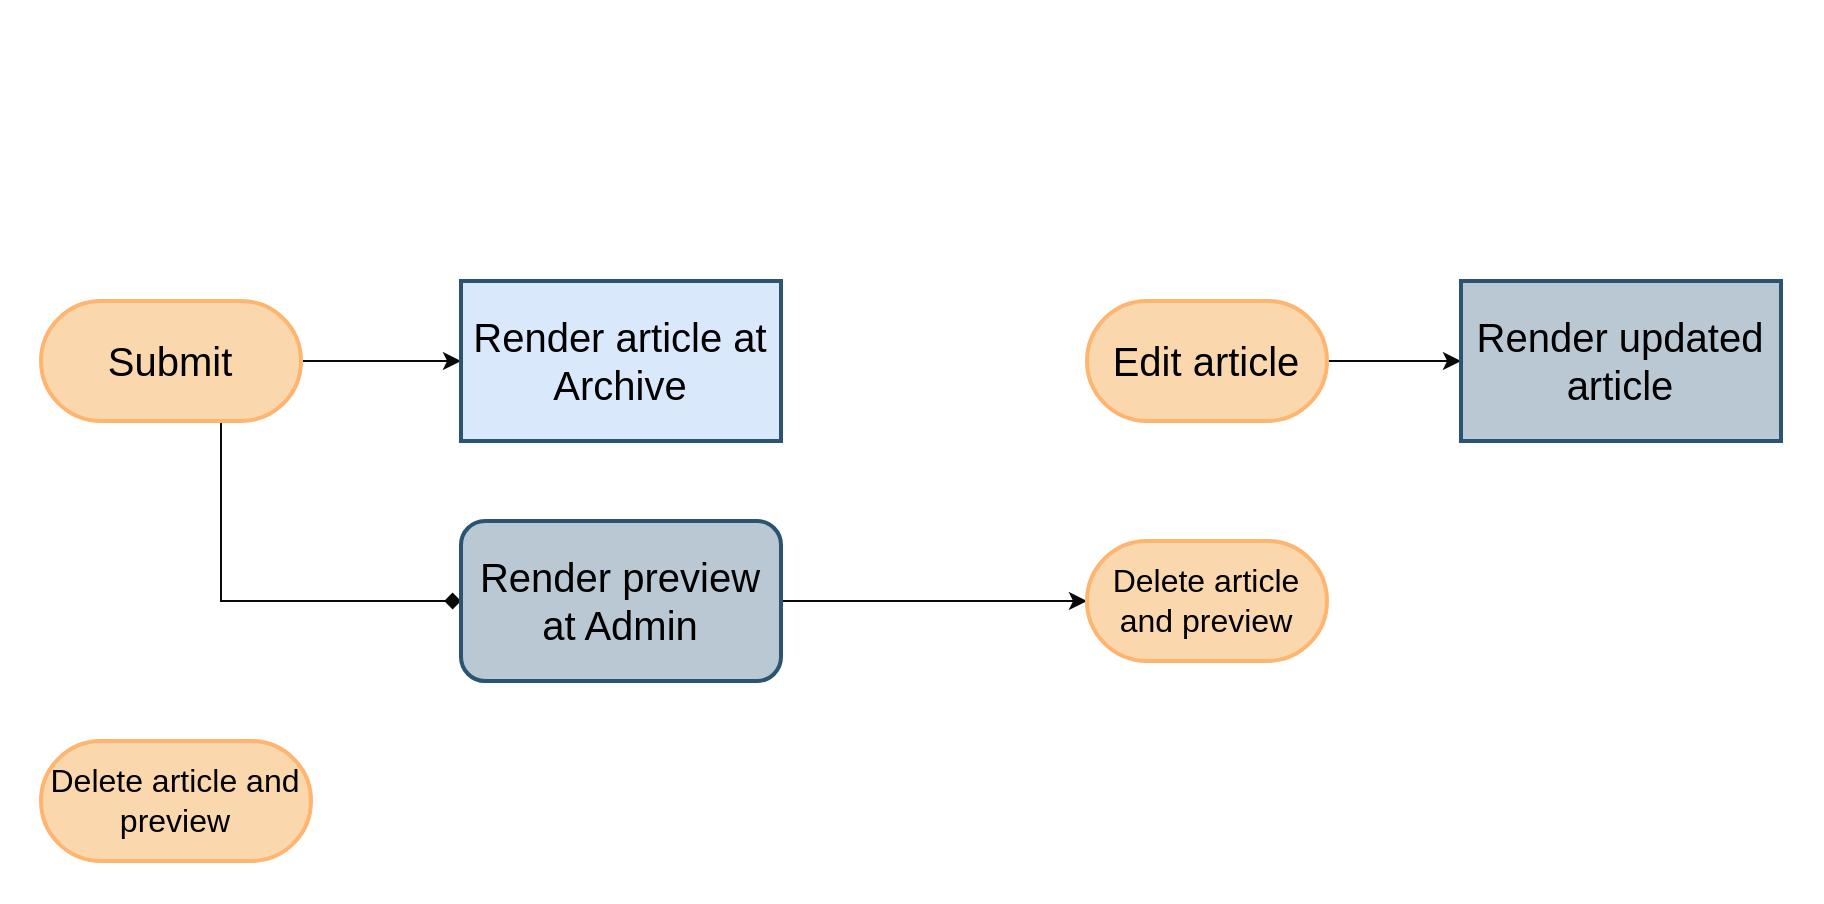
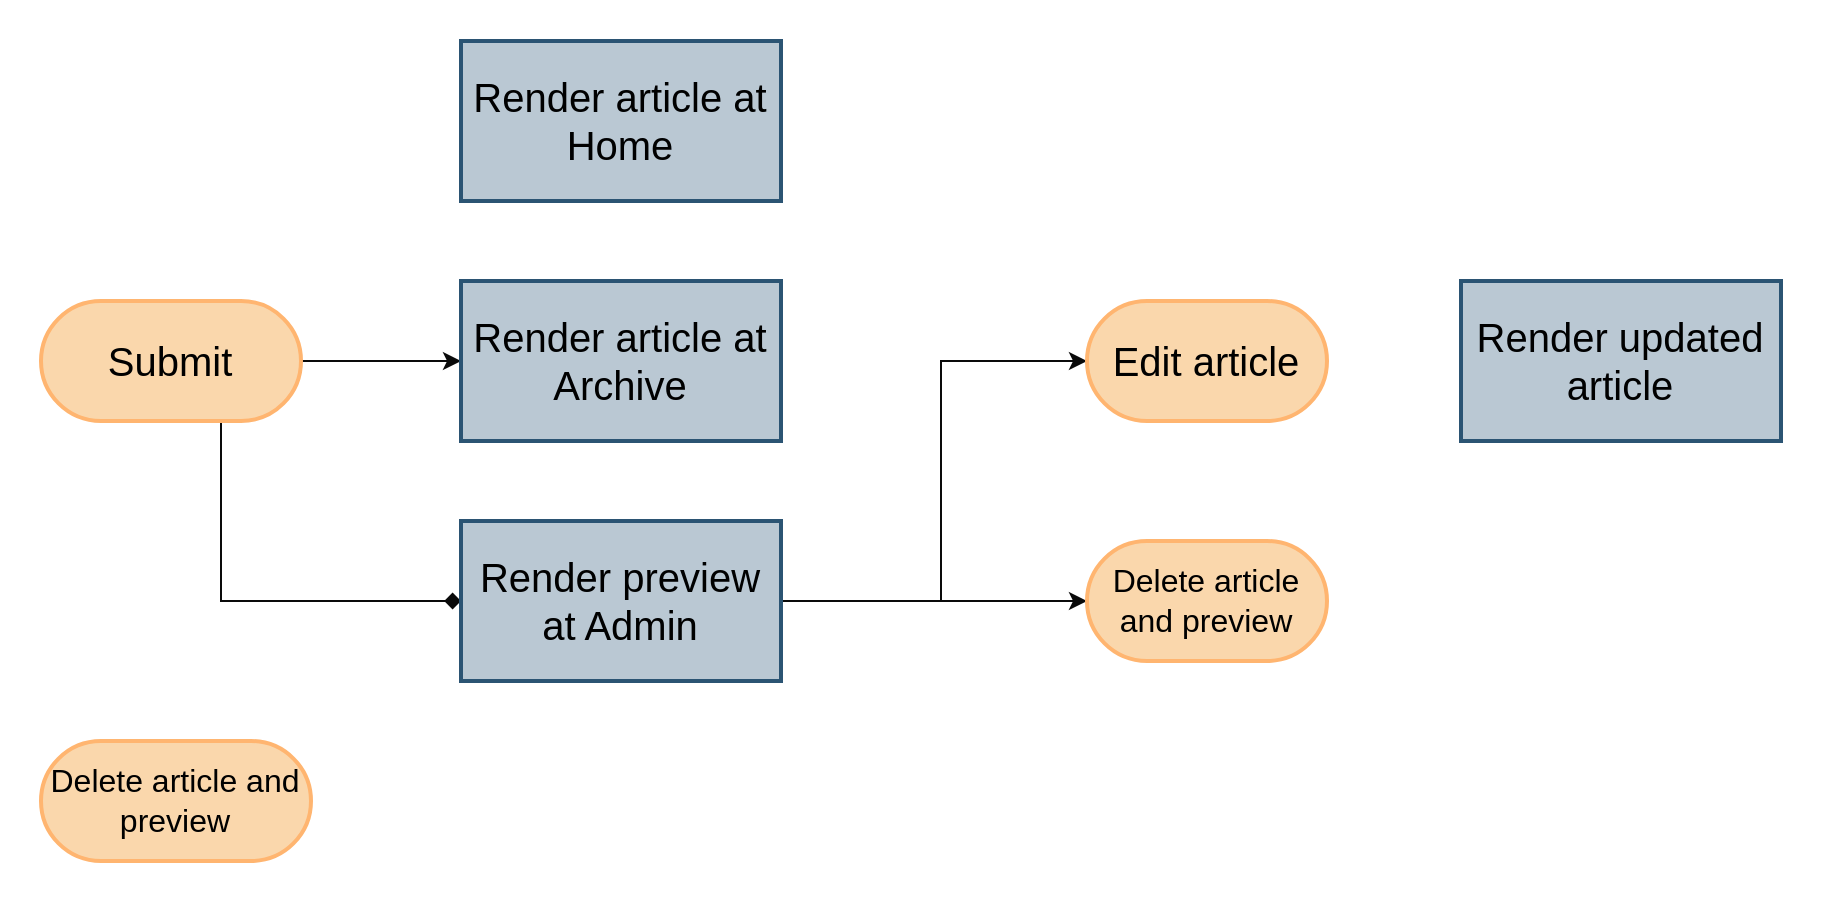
  <mxCell id="0" />
  <mxCell id="1" parent="0" />
  <mxCell id="2" style="edgeStyle=orthogonalEdgeStyle;rounded=0;orthogonalLoop=1;jettySize=auto;html=1;strokeColor=#0A0A0A;" edge="1" parent="1" source="4"><mxGeometry relative="1" as="geometry"><mxPoint x="230" y="180" as="targetPoint" /></mxGeometry></mxCell>
  <mxCell id="3" style="edgeStyle=orthogonalEdgeStyle;rounded=0;orthogonalLoop=1;jettySize=auto;html=1;entryX=0;entryY=0.5;entryDx=0;entryDy=0;strokeColor=#0A0A0A;endArrow=diamond;" edge="1" parent="1" source="4" target="9"><mxGeometry relative="1" as="geometry"><mxPoint x="70" y="300" as="targetPoint" /><Array as="points"><mxPoint x="110" y="300" /></Array></mxGeometry></mxCell>
  <mxCell id="4" value="&lt;font style=&quot;font-size: 20px;&quot;&gt;Submit&lt;/font&gt;" style="rounded=1;whiteSpace=wrap;html=1;glass=0;fillColor=#fad7ac;strokeColor=#FFB570;strokeWidth=2;arcSize=50;" vertex="1" parent="1"><mxGeometry x="20" y="150" width="130" height="60" as="geometry" /></mxCell>
- <mxCell id="5" value="&lt;font style=&quot;font-size: 20px;&quot;&gt;Render article at Archive&lt;/font&gt;" style="rounded=0;whiteSpace=wrap;html=1;fillColor=#dae8fc;strokeColor=#2B5473;strokeWidth=2;" vertex="1" parent="1"><mxGeometry x="230" y="140" width="160" height="80" as="geometry" /></mxCell>
+ <mxCell id="5" value="&lt;font style=&quot;font-size: 20px;&quot;&gt;Render article at Archive&lt;/font&gt;" style="rounded=0;whiteSpace=wrap;html=1;fillColor=#bac8d3;strokeColor=#2B5473;strokeWidth=2;" vertex="1" parent="1"><mxGeometry x="230" y="140" width="160" height="80" as="geometry" /></mxCell>
+ <mxCell id="6" value="&lt;font style=&quot;font-size: 20px;&quot;&gt;Render article at Home&lt;/font&gt;" style="rounded=0;whiteSpace=wrap;html=1;fillColor=#bac8d3;strokeColor=#2B5473;strokeWidth=2;" vertex="1" parent="1"><mxGeometry x="230" y="20" width="160" height="80" as="geometry" /></mxCell>
  <mxCell id="7" style="edgeStyle=orthogonalEdgeStyle;rounded=0;orthogonalLoop=1;jettySize=auto;html=1;entryX=0;entryY=0.5;entryDx=0;entryDy=0;strokeColor=#0A0A0A;" edge="1" parent="1" source="9" target="10"><mxGeometry relative="1" as="geometry"><mxPoint x="310" y="510" as="targetPoint" /></mxGeometry></mxCell>
- <mxCell id="9" value="&lt;font style=&quot;font-size: 20px;&quot;&gt;Render preview at Admin&lt;/font&gt;" style="whiteSpace=wrap;html=1;fillColor=#bac8d3;strokeColor=#2B5473;strokeWidth=2;rounded=1;" vertex="1" parent="1"><mxGeometry x="230" y="260" width="160" height="80" as="geometry" /></mxCell>
+ <mxCell id="8" style="edgeStyle=orthogonalEdgeStyle;rounded=0;orthogonalLoop=1;jettySize=auto;html=1;entryX=0;entryY=0.5;entryDx=0;entryDy=0;strokeColor=#0A0A0A;" edge="1" parent="1" source="9" target="13"><mxGeometry relative="1" as="geometry"><mxPoint x="330" y="460" as="targetPoint" /><Array as="points"><mxPoint x="470" y="300" /></Array></mxGeometry></mxCell>
+ <mxCell id="9" value="&lt;font style=&quot;font-size: 20px;&quot;&gt;Render preview at Admin&lt;/font&gt;" style="rounded=0;whiteSpace=wrap;html=1;fillColor=#bac8d3;strokeColor=#2B5473;strokeWidth=2;" vertex="1" parent="1"><mxGeometry x="230" y="260" width="160" height="80" as="geometry" /></mxCell>
  <mxCell id="10" value="&lt;font style=&quot;font-size: 16px;&quot;&gt;Delete article and preview&lt;/font&gt;" style="whiteSpace=wrap;html=1;fillColor=#fad7ac;strokeColor=#FFB570;rounded=1;glass=0;strokeWidth=2;arcSize=50;" vertex="1" parent="1"><mxGeometry x="543" y="270" width="120" height="60" as="geometry" /></mxCell>
  <mxCell id="11" value="&lt;font style=&quot;font-size: 16px;&quot;&gt;Delete article and preview&lt;/font&gt;" style="whiteSpace=wrap;html=1;fillColor=#fad7ac;strokeColor=#FFB570;rounded=1;glass=0;strokeWidth=2;arcSize=50;" vertex="1" parent="1"><mxGeometry x="20" y="370" width="135" height="60" as="geometry" /></mxCell>
- <mxCell id="12" style="edgeStyle=orthogonalEdgeStyle;rounded=0;orthogonalLoop=1;jettySize=auto;html=1;entryX=0;entryY=0.5;entryDx=0;entryDy=0;strokeColor=#0A0A0A;" edge="1" parent="1" source="13" target="14"><mxGeometry relative="1" as="geometry" /></mxCell>
  <mxCell id="13" value="&lt;font style=&quot;font-size: 20px;&quot;&gt;Edit article&lt;/font&gt;" style="whiteSpace=wrap;html=1;fillColor=#fad7ac;strokeColor=#FFB570;rounded=1;glass=0;strokeWidth=2;arcSize=50;" vertex="1" parent="1"><mxGeometry x="543" y="150" width="120" height="60" as="geometry" /></mxCell>
  <mxCell id="14" value="&lt;font style=&quot;font-size: 20px;&quot;&gt;Render updated article&lt;/font&gt;" style="rounded=0;whiteSpace=wrap;html=1;fillColor=#bac8d3;strokeColor=#2B5473;strokeWidth=2;" vertex="1" parent="1"><mxGeometry x="730" y="140" width="160" height="80" as="geometry" /></mxCell>
